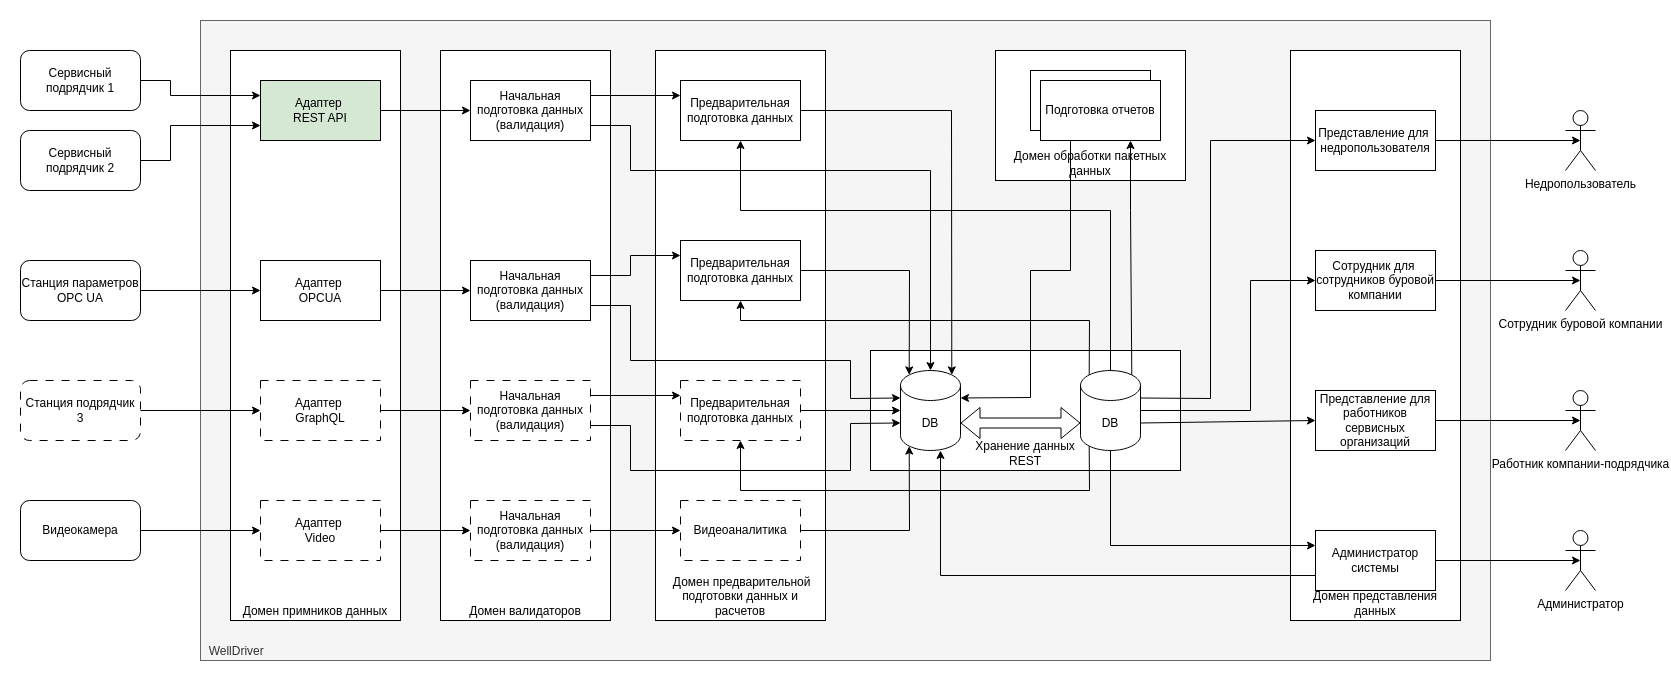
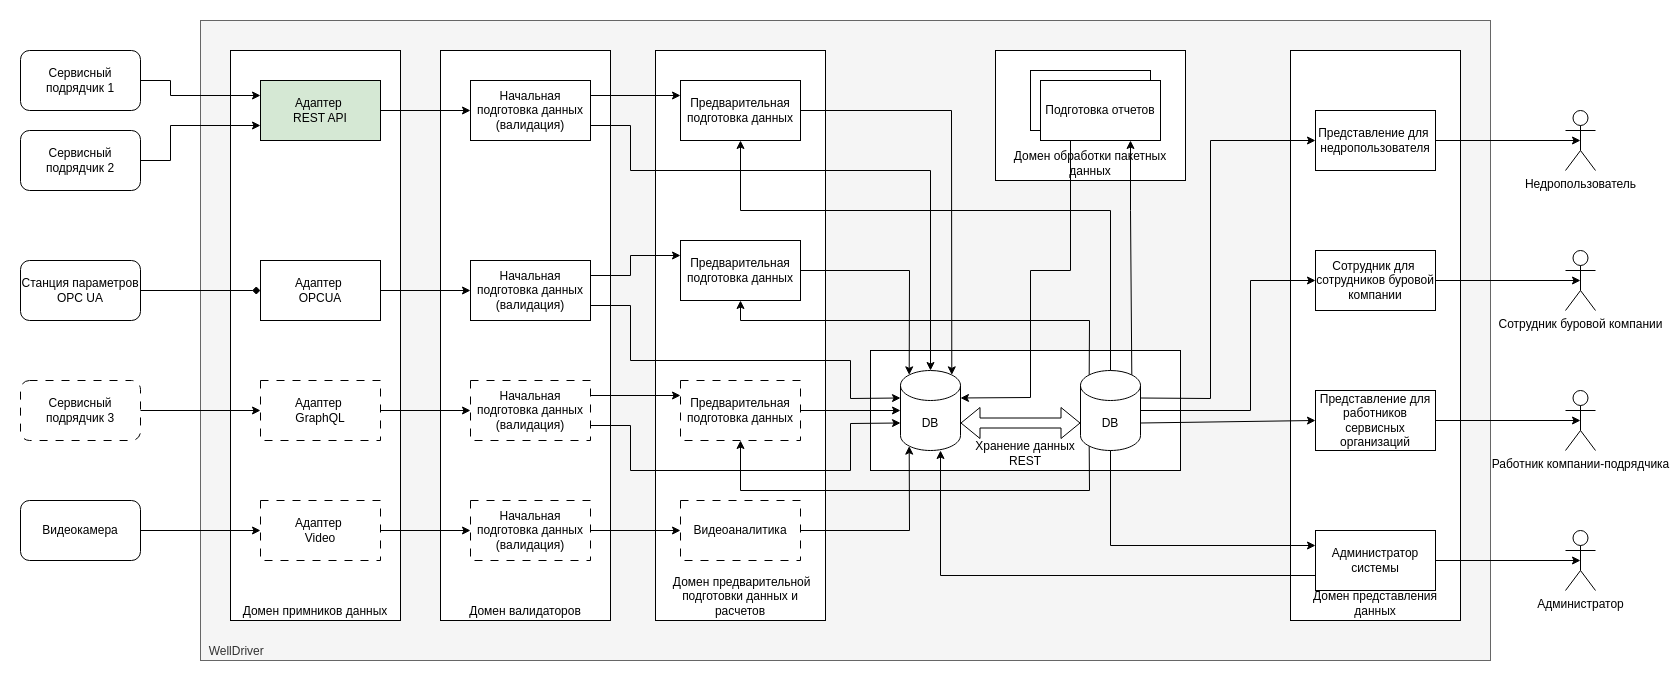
  <mxCell id="0" />
  <mxCell id="1" parent="0" />
  <mxCell id="2" value="&amp;nbsp; WellDriver" style="rounded=0;whiteSpace=wrap;html=1;verticalAlign=bottom;align=left;fillColor=#f5f5f5;fontColor=#333333;strokeColor=#666666;" vertex="1" parent="1"><mxGeometry x="200" width="1290" height="640" as="geometry" y="20" /></mxCell>
  <mxCell id="3" value="Домен обработки пакетных данных" style="rounded=0;whiteSpace=wrap;html=1;verticalAlign=bottom;" vertex="1" parent="1"><mxGeometry x="995" y="50" width="190" height="130" as="geometry" /></mxCell>
  <mxCell id="4" value="Домен представления данных" style="rounded=0;whiteSpace=wrap;html=1;verticalAlign=bottom;" vertex="1" parent="1"><mxGeometry x="1290" y="50" width="170" height="570" as="geometry" /></mxCell>
  <mxCell id="5" value="&amp;nbsp;Домен предварительной подготовки данных и расчетов" style="rounded=0;whiteSpace=wrap;html=1;verticalAlign=bottom;" vertex="1" parent="1"><mxGeometry x="655" y="50" width="170" height="570" as="geometry" /></mxCell>
  <mxCell id="6" value="Домен валидаторов" style="rounded=0;whiteSpace=wrap;html=1;verticalAlign=bottom;" vertex="1" parent="1"><mxGeometry x="440" y="50" width="170" height="570" as="geometry" /></mxCell>
  <mxCell id="7" value="Домен примников данных" style="rounded=0;whiteSpace=wrap;html=1;verticalAlign=bottom;" vertex="1" parent="1"><mxGeometry x="230" y="50" width="170" height="570" as="geometry" /></mxCell>
  <mxCell id="8" value="Хранение данных &lt;br&gt;REST" style="rounded=0;whiteSpace=wrap;html=1;verticalAlign=bottom;" vertex="1" parent="1"><mxGeometry x="870" y="350" width="310" height="120" as="geometry" /></mxCell>
  <mxCell id="9" value="Адаптер&amp;nbsp;&lt;br&gt;REST API" style="rounded=0;whiteSpace=wrap;html=1;fillColor=#d5e8d4;" vertex="1" parent="1"><mxGeometry x="260" y="80" width="120" height="60" as="geometry" /></mxCell>
  <mxCell id="10" value="Сервисный подрядчик 1" style="rounded=1;whiteSpace=wrap;html=1;" vertex="1" parent="1"><mxGeometry y="50" width="120" height="60" as="geometry" x="20" /></mxCell>
  <mxCell id="11" value="Сервисный подрядчик 2" style="rounded=1;whiteSpace=wrap;html=1;" vertex="1" parent="1"><mxGeometry y="130" width="120" height="60" as="geometry" x="20" /></mxCell>
  <mxCell id="12" value="Станция параметров OPC UA" style="rounded=1;whiteSpace=wrap;html=1;" vertex="1" parent="1"><mxGeometry y="260" width="120" height="60" as="geometry" x="20" /></mxCell>
  <mxCell id="13" value="Адаптер&amp;nbsp;&lt;br&gt;OPCUA" style="rounded=0;whiteSpace=wrap;html=1;" vertex="1" parent="1"><mxGeometry x="260" y="260" width="120" height="60" as="geometry" /></mxCell>
  <mxCell id="14" value="Адаптер&amp;nbsp;&lt;br&gt;GraphQL" style="rounded=0;whiteSpace=wrap;html=1;dashed=1;dashPattern=8 8;" vertex="1" parent="1"><mxGeometry x="260" y="380" width="120" height="60" as="geometry" /></mxCell>
  <mxCell id="15" value="Адаптер&amp;nbsp;&lt;br&gt;Video" style="rounded=0;whiteSpace=wrap;html=1;dashed=1;dashPattern=8 8;" vertex="1" parent="1"><mxGeometry x="260" y="500" width="120" height="60" as="geometry" /></mxCell>
- <mxCell id="16" value="Станция подрядчик 3" style="rounded=1;whiteSpace=wrap;html=1;dashed=1;dashPattern=8 8;" vertex="1" parent="1"><mxGeometry y="380" width="120" height="60" as="geometry" x="20" /></mxCell>
+ <mxCell id="16" value="Сервисный подрядчик 3" style="rounded=1;whiteSpace=wrap;html=1;dashed=1;dashPattern=8 8;" vertex="1" parent="1"><mxGeometry y="380" width="120" height="60" as="geometry" x="20" /></mxCell>
  <mxCell id="17" value="Видеокамера" style="rounded=1;whiteSpace=wrap;html=1;dashed=0;dashPattern=8 8;" vertex="1" parent="1"><mxGeometry y="500" width="120" height="60" as="geometry" x="20" /></mxCell>
  <mxCell id="18" value="" style="endArrow=classic;html=1;rounded=0;exitX=1;exitY=0.5;exitDx=0;exitDy=0;entryX=0;entryY=0.25;entryDx=0;entryDy=0;" edge="1" parent="1" source="10" target="9"><mxGeometry width="50" height="50" relative="1" as="geometry"><mxPoint x="510" y="370" as="sourcePoint" /><mxPoint x="560" y="320" as="targetPoint" /><Array as="points"><mxPoint x="170" y="80" /><mxPoint x="170" y="95" /></Array></mxGeometry></mxCell>
  <mxCell id="19" value="" style="endArrow=classic;html=1;rounded=0;exitX=1;exitY=0.5;exitDx=0;exitDy=0;entryX=0;entryY=0.75;entryDx=0;entryDy=0;" edge="1" parent="1" source="11" target="9"><mxGeometry width="50" height="50" relative="1" as="geometry"><mxPoint x="150" y="60" as="sourcePoint" /><mxPoint x="270" y="120" as="targetPoint" /><Array as="points"><mxPoint x="170" y="160" /><mxPoint x="170" y="125" /></Array></mxGeometry></mxCell>
- <mxCell id="20" value="" style="endArrow=classic;html=1;rounded=0;exitX=1;exitY=0.5;exitDx=0;exitDy=0;entryX=0;entryY=0.5;entryDx=0;entryDy=0;" edge="1" parent="1" source="12" target="13"><mxGeometry width="50" height="50" relative="1" as="geometry"><mxPoint x="140" y="50" as="sourcePoint" /><mxPoint x="260" y="110" as="targetPoint" /></mxGeometry></mxCell>
+ <mxCell id="20" value="" style="endArrow=diamond;html=1;rounded=0;exitX=1;exitY=0.5;exitDx=0;exitDy=0;entryX=0;entryY=0.5;entryDx=0;entryDy=0;" edge="1" parent="1" source="12" target="13"><mxGeometry width="50" height="50" relative="1" as="geometry"><mxPoint x="140" y="50" as="sourcePoint" /><mxPoint x="260" y="110" as="targetPoint" /></mxGeometry></mxCell>
  <mxCell id="21" value="" style="endArrow=classic;html=1;rounded=0;exitX=1;exitY=0.5;exitDx=0;exitDy=0;entryX=0;entryY=0.5;entryDx=0;entryDy=0;" edge="1" parent="1" source="16" target="14"><mxGeometry width="50" height="50" relative="1" as="geometry"><mxPoint x="150" y="300" as="sourcePoint" /><mxPoint x="270" y="300" as="targetPoint" /></mxGeometry></mxCell>
  <mxCell id="22" value="" style="endArrow=classic;html=1;rounded=0;exitX=1;exitY=0.5;exitDx=0;exitDy=0;entryX=0;entryY=0.5;entryDx=0;entryDy=0;" edge="1" parent="1" source="17" target="15"><mxGeometry width="50" height="50" relative="1" as="geometry"><mxPoint x="140" y="290" as="sourcePoint" /><mxPoint x="260" y="290" as="targetPoint" /></mxGeometry></mxCell>
  <mxCell id="23" value="Начальная подготовка данных (валидация)" style="rounded=0;whiteSpace=wrap;html=1;" vertex="1" parent="1"><mxGeometry x="470" y="80" width="120" height="60" as="geometry" /></mxCell>
  <mxCell id="24" value="Начальная подготовка данных (валидация)" style="rounded=0;whiteSpace=wrap;html=1;" vertex="1" parent="1"><mxGeometry x="470" y="260" width="120" height="60" as="geometry" /></mxCell>
  <mxCell id="25" value="Начальная подготовка данных (валидация)" style="rounded=0;whiteSpace=wrap;html=1;dashed=1;dashPattern=8 8;" vertex="1" parent="1"><mxGeometry x="470" y="380" width="120" height="60" as="geometry" /></mxCell>
  <mxCell id="26" value="Видеоаналитика" style="rounded=0;whiteSpace=wrap;html=1;dashed=1;dashPattern=8 8;" vertex="1" parent="1"><mxGeometry x="680" y="500" width="120" height="60" as="geometry" /></mxCell>
  <mxCell id="27" value="DB" style="shape=cylinder3;whiteSpace=wrap;html=1;boundedLbl=1;backgroundOutline=1;size=15;" vertex="1" parent="1"><mxGeometry x="900" y="370" width="60" height="80" as="geometry" /></mxCell>
  <mxCell id="28" value="DB" style="shape=cylinder3;whiteSpace=wrap;html=1;boundedLbl=1;backgroundOutline=1;size=15;" vertex="1" parent="1"><mxGeometry x="1080" y="370" width="60" height="80" as="geometry" /></mxCell>
  <mxCell id="29" value="" style="endArrow=classic;html=1;rounded=0;exitX=1;exitY=0.5;exitDx=0;exitDy=0;entryX=0;entryY=0.5;entryDx=0;entryDy=0;" edge="1" parent="1" source="9" target="23"><mxGeometry width="50" height="50" relative="1" as="geometry"><mxPoint x="510" y="370" as="sourcePoint" /><mxPoint x="560" y="320" as="targetPoint" /></mxGeometry></mxCell>
  <mxCell id="30" value="" style="endArrow=classic;html=1;rounded=0;exitX=1;exitY=0.5;exitDx=0;exitDy=0;entryX=0;entryY=0.5;entryDx=0;entryDy=0;" edge="1" parent="1" source="13" target="24"><mxGeometry width="50" height="50" relative="1" as="geometry"><mxPoint x="390" y="120" as="sourcePoint" /><mxPoint x="480" y="120" as="targetPoint" /></mxGeometry></mxCell>
  <mxCell id="31" value="" style="endArrow=classic;html=1;rounded=0;exitX=1;exitY=0.5;exitDx=0;exitDy=0;entryX=0;entryY=0.5;entryDx=0;entryDy=0;" edge="1" parent="1" source="14" target="25"><mxGeometry width="50" height="50" relative="1" as="geometry"><mxPoint x="380" y="110" as="sourcePoint" /><mxPoint x="470" y="110" as="targetPoint" /></mxGeometry></mxCell>
  <mxCell id="32" value="" style="endArrow=classic;html=1;rounded=0;exitX=1;exitY=0.5;exitDx=0;exitDy=0;entryX=0;entryY=0.5;entryDx=0;entryDy=0;" edge="1" parent="1" source="15" target="71"><mxGeometry width="50" height="50" relative="1" as="geometry"><mxPoint x="380" y="110" as="sourcePoint" /><mxPoint x="470" y="110" as="targetPoint" /></mxGeometry></mxCell>
  <mxCell id="33" value="Предварительная подготовка данных" style="rounded=0;whiteSpace=wrap;html=1;" vertex="1" parent="1"><mxGeometry x="680" y="80" width="120" height="60" as="geometry" /></mxCell>
  <mxCell id="34" value="" style="endArrow=classic;html=1;rounded=0;entryX=0;entryY=0.25;entryDx=0;entryDy=0;exitX=1;exitY=0.25;exitDx=0;exitDy=0;" edge="1" parent="1" source="23" target="33"><mxGeometry width="50" height="50" relative="1" as="geometry"><mxPoint x="560" y="370" as="sourcePoint" /><mxPoint x="610" y="320" as="targetPoint" /></mxGeometry></mxCell>
  <mxCell id="35" value="Предварительная подготовка данных" style="rounded=0;whiteSpace=wrap;html=1;" vertex="1" parent="1"><mxGeometry x="680" y="240" width="120" height="60" as="geometry" /></mxCell>
  <mxCell id="36" value="Предварительная подготовка данных" style="rounded=0;whiteSpace=wrap;html=1;dashed=1;dashPattern=8 8;" vertex="1" parent="1"><mxGeometry x="680" y="380" width="120" height="60" as="geometry" /></mxCell>
  <mxCell id="37" value="" style="endArrow=classic;html=1;rounded=0;exitX=1;exitY=0.75;exitDx=0;exitDy=0;entryX=0.5;entryY=0;entryDx=0;entryDy=0;entryPerimeter=0;" edge="1" parent="1" source="23" target="27"><mxGeometry width="50" height="50" relative="1" as="geometry"><mxPoint x="560" y="470" as="sourcePoint" /><mxPoint x="610" y="420" as="targetPoint" /><Array as="points"><mxPoint x="630" y="125" /><mxPoint x="630" y="170" /><mxPoint x="930" y="170" /></Array></mxGeometry></mxCell>
  <mxCell id="38" value="" style="endArrow=classic;html=1;rounded=0;exitX=1;exitY=0.5;exitDx=0;exitDy=0;entryX=0.855;entryY=0;entryDx=0;entryDy=4.35;entryPerimeter=0;" edge="1" parent="1" source="33" target="27"><mxGeometry width="50" height="50" relative="1" as="geometry"><mxPoint x="860" y="110" as="sourcePoint" /><mxPoint x="910" y="60" as="targetPoint" /><Array as="points"><mxPoint x="951" y="110" /></Array></mxGeometry></mxCell>
  <mxCell id="39" value="" style="endArrow=classic;html=1;rounded=0;exitX=1;exitY=0.25;exitDx=0;exitDy=0;entryX=0;entryY=0.25;entryDx=0;entryDy=0;" edge="1" parent="1" source="24" target="35"><mxGeometry width="50" height="50" relative="1" as="geometry"><mxPoint x="560" y="470" as="sourcePoint" /><mxPoint x="610" y="420" as="targetPoint" /><Array as="points"><mxPoint x="630" y="275" /><mxPoint x="630" y="255" /></Array></mxGeometry></mxCell>
  <mxCell id="40" value="" style="endArrow=classic;html=1;rounded=0;exitX=1;exitY=0.75;exitDx=0;exitDy=0;entryX=0;entryY=0;entryDx=0;entryDy=27.5;entryPerimeter=0;" edge="1" parent="1" source="24" target="27"><mxGeometry width="50" height="50" relative="1" as="geometry"><mxPoint x="560" y="470" as="sourcePoint" /><mxPoint x="610" y="420" as="targetPoint" /><Array as="points"><mxPoint x="630" y="305" /><mxPoint x="630" y="360" /><mxPoint x="850" y="360" /><mxPoint x="850" y="398" /></Array></mxGeometry></mxCell>
  <mxCell id="41" value="" style="endArrow=classic;html=1;rounded=0;entryX=0;entryY=0.5;entryDx=0;entryDy=0;entryPerimeter=0;exitX=1;exitY=0.5;exitDx=0;exitDy=0;" edge="1" parent="1" source="36" target="27"><mxGeometry width="50" height="50" relative="1" as="geometry"><mxPoint x="560" y="470" as="sourcePoint" /><mxPoint x="610" y="420" as="targetPoint" /></mxGeometry></mxCell>
  <mxCell id="42" value="" style="endArrow=classic;html=1;rounded=0;exitX=1;exitY=0.75;exitDx=0;exitDy=0;entryX=0;entryY=0;entryDx=0;entryDy=52.5;entryPerimeter=0;" edge="1" parent="1" source="25" target="27"><mxGeometry width="50" height="50" relative="1" as="geometry"><mxPoint x="830" y="590" as="sourcePoint" /><mxPoint x="880" y="540" as="targetPoint" /><Array as="points"><mxPoint x="630" y="425" /><mxPoint x="630" y="470" /><mxPoint x="850" y="470" /><mxPoint x="850" y="423" /></Array></mxGeometry></mxCell>
  <mxCell id="43" value="" style="endArrow=classic;html=1;rounded=0;exitX=1;exitY=0.5;exitDx=0;exitDy=0;entryX=0.145;entryY=1;entryDx=0;entryDy=-4.35;entryPerimeter=0;" edge="1" parent="1" source="26" target="27"><mxGeometry width="50" height="50" relative="1" as="geometry"><mxPoint x="560" y="470" as="sourcePoint" /><mxPoint x="930" y="530" as="targetPoint" /><Array as="points"><mxPoint x="909" y="530" /></Array></mxGeometry></mxCell>
  <mxCell id="44" value="" style="endArrow=classic;html=1;rounded=0;entryX=0.145;entryY=0;entryDx=0;entryDy=4.35;entryPerimeter=0;exitX=1;exitY=0.5;exitDx=0;exitDy=0;" edge="1" parent="1" source="35" target="27"><mxGeometry width="50" height="50" relative="1" as="geometry"><mxPoint x="840" y="290" as="sourcePoint" /><mxPoint x="890" y="240" as="targetPoint" /><Array as="points"><mxPoint x="909" y="270" /></Array></mxGeometry></mxCell>
  <mxCell id="45" value="" style="endArrow=classic;html=1;rounded=0;exitX=1;exitY=0.25;exitDx=0;exitDy=0;entryX=0;entryY=0.25;entryDx=0;entryDy=0;" edge="1" parent="1" source="25" target="36"><mxGeometry width="50" height="50" relative="1" as="geometry"><mxPoint x="640" y="400" as="sourcePoint" /><mxPoint x="690" y="350" as="targetPoint" /></mxGeometry></mxCell>
  <mxCell id="46" value="Представление для&amp;nbsp;&lt;br&gt;недропользователя" style="rounded=0;whiteSpace=wrap;html=1;" vertex="1" parent="1"><mxGeometry x="1315" y="110" width="120" height="60" as="geometry" /></mxCell>
  <mxCell id="47" value="Недропользователь" style="shape=umlActor;verticalLabelPosition=bottom;verticalAlign=top;html=1;outlineConnect=0;" vertex="1" parent="1"><mxGeometry x="1565" y="110" width="30" height="60" as="geometry" /></mxCell>
  <mxCell id="48" value="Сотрудник для&amp;nbsp;&lt;br style=&quot;border-color: var(--border-color);&quot;&gt;сотрудников буровой компании" style="rounded=0;whiteSpace=wrap;html=1;" vertex="1" parent="1"><mxGeometry x="1315" y="250" width="120" height="60" as="geometry" /></mxCell>
  <mxCell id="49" value="Сотрудник буровой компании" style="shape=umlActor;verticalLabelPosition=bottom;verticalAlign=top;html=1;outlineConnect=0;" vertex="1" parent="1"><mxGeometry x="1565" y="250" width="30" height="60" as="geometry" /></mxCell>
  <mxCell id="50" value="Администратор системы" style="rounded=0;whiteSpace=wrap;html=1;" vertex="1" parent="1"><mxGeometry x="1315" y="530" width="120" height="60" as="geometry" /></mxCell>
  <mxCell id="51" value="Администратор" style="shape=umlActor;verticalLabelPosition=bottom;verticalAlign=top;html=1;outlineConnect=0;" vertex="1" parent="1"><mxGeometry x="1565" y="530" width="30" height="60" as="geometry" /></mxCell>
  <mxCell id="52" value="Представление для работников сервисных организаций" style="rounded=0;whiteSpace=wrap;html=1;" vertex="1" parent="1"><mxGeometry x="1315" y="390" width="120" height="60" as="geometry" /></mxCell>
  <mxCell id="53" value="Работник компании-подрядчика" style="shape=umlActor;verticalLabelPosition=bottom;verticalAlign=top;html=1;outlineConnect=0;" vertex="1" parent="1"><mxGeometry x="1565" y="390" width="30" height="60" as="geometry" /></mxCell>
  <mxCell id="54" value="" style="endArrow=classic;html=1;rounded=0;exitX=1;exitY=0.5;exitDx=0;exitDy=0;entryX=0.5;entryY=0.5;entryDx=0;entryDy=0;entryPerimeter=0;" edge="1" parent="1" source="46" target="47"><mxGeometry width="50" height="50" relative="1" as="geometry"><mxPoint x="1155" y="500" as="sourcePoint" /><mxPoint x="1205" y="450" as="targetPoint" /></mxGeometry></mxCell>
  <mxCell id="55" value="" style="endArrow=classic;html=1;rounded=0;exitX=1;exitY=0.5;exitDx=0;exitDy=0;entryX=0.5;entryY=0.5;entryDx=0;entryDy=0;entryPerimeter=0;" edge="1" parent="1" source="48" target="49"><mxGeometry width="50" height="50" relative="1" as="geometry"><mxPoint x="1445" y="170" as="sourcePoint" /><mxPoint x="1590" y="170" as="targetPoint" /></mxGeometry></mxCell>
  <mxCell id="56" value="" style="endArrow=classic;html=1;rounded=0;exitX=1;exitY=0.5;exitDx=0;exitDy=0;entryX=0.5;entryY=0.5;entryDx=0;entryDy=0;entryPerimeter=0;" edge="1" parent="1" source="52" target="53"><mxGeometry width="50" height="50" relative="1" as="geometry"><mxPoint x="1445" y="300" as="sourcePoint" /><mxPoint x="1590" y="300" as="targetPoint" /></mxGeometry></mxCell>
  <mxCell id="57" value="" style="endArrow=classic;html=1;rounded=0;exitX=1;exitY=0.5;exitDx=0;exitDy=0;entryX=0.5;entryY=0.5;entryDx=0;entryDy=0;entryPerimeter=0;" edge="1" parent="1" source="50" target="51"><mxGeometry width="50" height="50" relative="1" as="geometry"><mxPoint x="1435" y="320" as="sourcePoint" /><mxPoint x="1580" y="320" as="targetPoint" /></mxGeometry></mxCell>
  <mxCell id="58" value="" style="shape=flexArrow;endArrow=classic;startArrow=classic;html=1;rounded=0;entryX=0;entryY=0;entryDx=0;entryDy=52.5;entryPerimeter=0;exitX=1;exitY=0;exitDx=0;exitDy=52.5;exitPerimeter=0;" edge="1" parent="1" source="27" target="28"><mxGeometry width="100" height="100" relative="1" as="geometry"><mxPoint x="990" y="600" as="sourcePoint" /><mxPoint x="1090" y="500" as="targetPoint" /><Array as="points" /></mxGeometry></mxCell>
  <mxCell id="59" value="" style="endArrow=classic;html=1;rounded=0;entryX=0;entryY=0.5;entryDx=0;entryDy=0;exitX=1;exitY=0;exitDx=0;exitDy=27.5;exitPerimeter=0;" edge="1" parent="1" source="28" target="46"><mxGeometry width="50" height="50" relative="1" as="geometry"><mxPoint x="1090" y="470" as="sourcePoint" /><mxPoint x="1140" y="420" as="targetPoint" /><Array as="points"><mxPoint x="1210" y="398" /><mxPoint x="1210" y="140" /></Array></mxGeometry></mxCell>
  <mxCell id="60" value="" style="endArrow=classic;html=1;rounded=0;entryX=0;entryY=0.25;entryDx=0;entryDy=0;exitX=0.5;exitY=1;exitDx=0;exitDy=0;exitPerimeter=0;" edge="1" parent="1" source="28" target="50"><mxGeometry width="50" height="50" relative="1" as="geometry"><mxPoint x="1160" y="690" as="sourcePoint" /><mxPoint x="1210" y="640" as="targetPoint" /><Array as="points"><mxPoint x="1110" y="545" /></Array></mxGeometry></mxCell>
  <mxCell id="61" value="" style="endArrow=classic;html=1;rounded=0;entryX=0;entryY=0.5;entryDx=0;entryDy=0;exitX=1;exitY=0;exitDx=0;exitDy=52.5;exitPerimeter=0;" edge="1" parent="1" source="28" target="52"><mxGeometry width="50" height="50" relative="1" as="geometry"><mxPoint x="1180" y="520" as="sourcePoint" /><mxPoint x="1230" y="470" as="targetPoint" /></mxGeometry></mxCell>
  <mxCell id="62" value="" style="endArrow=classic;html=1;rounded=0;entryX=0;entryY=0.5;entryDx=0;entryDy=0;exitX=1;exitY=0.5;exitDx=0;exitDy=0;exitPerimeter=0;" edge="1" parent="1" source="28" target="48"><mxGeometry width="50" height="50" relative="1" as="geometry"><mxPoint x="1150" y="310" as="sourcePoint" /><mxPoint x="1200" y="260" as="targetPoint" /><Array as="points"><mxPoint x="1250" y="410" /><mxPoint x="1250" y="280" /></Array></mxGeometry></mxCell>
  <mxCell id="63" value="" style="rounded=0;whiteSpace=wrap;html=1;" vertex="1" parent="1"><mxGeometry x="1030" y="70" width="120" height="60" as="geometry" /></mxCell>
  <mxCell id="64" value="Подготовка отчетов" style="rounded=0;whiteSpace=wrap;html=1;" vertex="1" parent="1"><mxGeometry x="1040" y="80" width="120" height="60" as="geometry" /></mxCell>
  <mxCell id="65" value="" style="endArrow=classic;html=1;rounded=0;exitX=0.855;exitY=0;exitDx=0;exitDy=4.35;exitPerimeter=0;entryX=0.75;entryY=1;entryDx=0;entryDy=0;" edge="1" parent="1" source="28" target="64"><mxGeometry width="50" height="50" relative="1" as="geometry"><mxPoint x="1130" y="310" as="sourcePoint" /><mxPoint x="1180" y="260" as="targetPoint" /><Array as="points"><mxPoint x="1130" y="210" /></Array></mxGeometry></mxCell>
  <mxCell id="66" value="" style="endArrow=classic;html=1;rounded=0;exitX=0.25;exitY=1;exitDx=0;exitDy=0;entryX=1;entryY=0;entryDx=0;entryDy=27.5;entryPerimeter=0;" edge="1" parent="1" source="64" target="27"><mxGeometry width="50" height="50" relative="1" as="geometry"><mxPoint x="1090" y="470" as="sourcePoint" /><mxPoint x="1140" y="420" as="targetPoint" /><Array as="points"><mxPoint x="1070" y="270" /><mxPoint x="1030" y="270" /><mxPoint x="1030" y="397" /></Array></mxGeometry></mxCell>
  <mxCell id="67" value="" style="endArrow=classic;html=1;rounded=0;exitX=0;exitY=0.75;exitDx=0;exitDy=0;entryX=0.667;entryY=1;entryDx=0;entryDy=0;entryPerimeter=0;" edge="1" parent="1" source="50" target="27"><mxGeometry width="50" height="50" relative="1" as="geometry"><mxPoint x="1160" y="470" as="sourcePoint" /><mxPoint x="1210" y="420" as="targetPoint" /><Array as="points"><mxPoint x="940" y="575" /></Array></mxGeometry></mxCell>
  <mxCell id="68" value="" style="endArrow=classic;html=1;rounded=0;exitX=0.5;exitY=0;exitDx=0;exitDy=0;exitPerimeter=0;entryX=0.5;entryY=1;entryDx=0;entryDy=0;" edge="1" parent="1" source="28" target="33"><mxGeometry width="50" height="50" relative="1" as="geometry"><mxPoint x="1090" y="330" as="sourcePoint" /><mxPoint x="1140" y="280" as="targetPoint" /><Array as="points"><mxPoint x="1110" y="210" /><mxPoint x="740" y="210" /></Array></mxGeometry></mxCell>
  <mxCell id="69" value="" style="endArrow=classic;html=1;rounded=0;entryX=0.5;entryY=1;entryDx=0;entryDy=0;exitX=0.145;exitY=0;exitDx=0;exitDy=4.35;exitPerimeter=0;" edge="1" parent="1" source="28" target="35"><mxGeometry width="50" height="50" relative="1" as="geometry"><mxPoint x="970" y="320" as="sourcePoint" /><mxPoint x="1020" y="270" as="targetPoint" /><Array as="points"><mxPoint x="1089" y="320" /><mxPoint x="740" y="320" /></Array></mxGeometry></mxCell>
  <mxCell id="70" value="" style="endArrow=classic;html=1;rounded=0;exitX=0.145;exitY=1;exitDx=0;exitDy=-4.35;exitPerimeter=0;entryX=0.5;entryY=1;entryDx=0;entryDy=0;" edge="1" parent="1" source="28" target="36"><mxGeometry width="50" height="50" relative="1" as="geometry"><mxPoint x="1070" y="550" as="sourcePoint" /><mxPoint x="1120" y="500" as="targetPoint" /><Array as="points"><mxPoint x="1089" y="490" /><mxPoint x="740" y="490" /></Array></mxGeometry></mxCell>
  <mxCell id="71" value="Начальная подготовка данных (валидация)" style="rounded=0;whiteSpace=wrap;html=1;dashed=1;dashPattern=8 8;" vertex="1" parent="1"><mxGeometry x="470" y="500" width="120" height="60" as="geometry" /></mxCell>
  <mxCell id="72" value="" style="endArrow=classic;html=1;rounded=0;exitX=1;exitY=0.5;exitDx=0;exitDy=0;entryX=0;entryY=0.5;entryDx=0;entryDy=0;" edge="1" parent="1" source="71" target="26"><mxGeometry width="50" height="50" relative="1" as="geometry"><mxPoint x="390" y="540" as="sourcePoint" /><mxPoint x="480" y="540" as="targetPoint" /></mxGeometry></mxCell>
